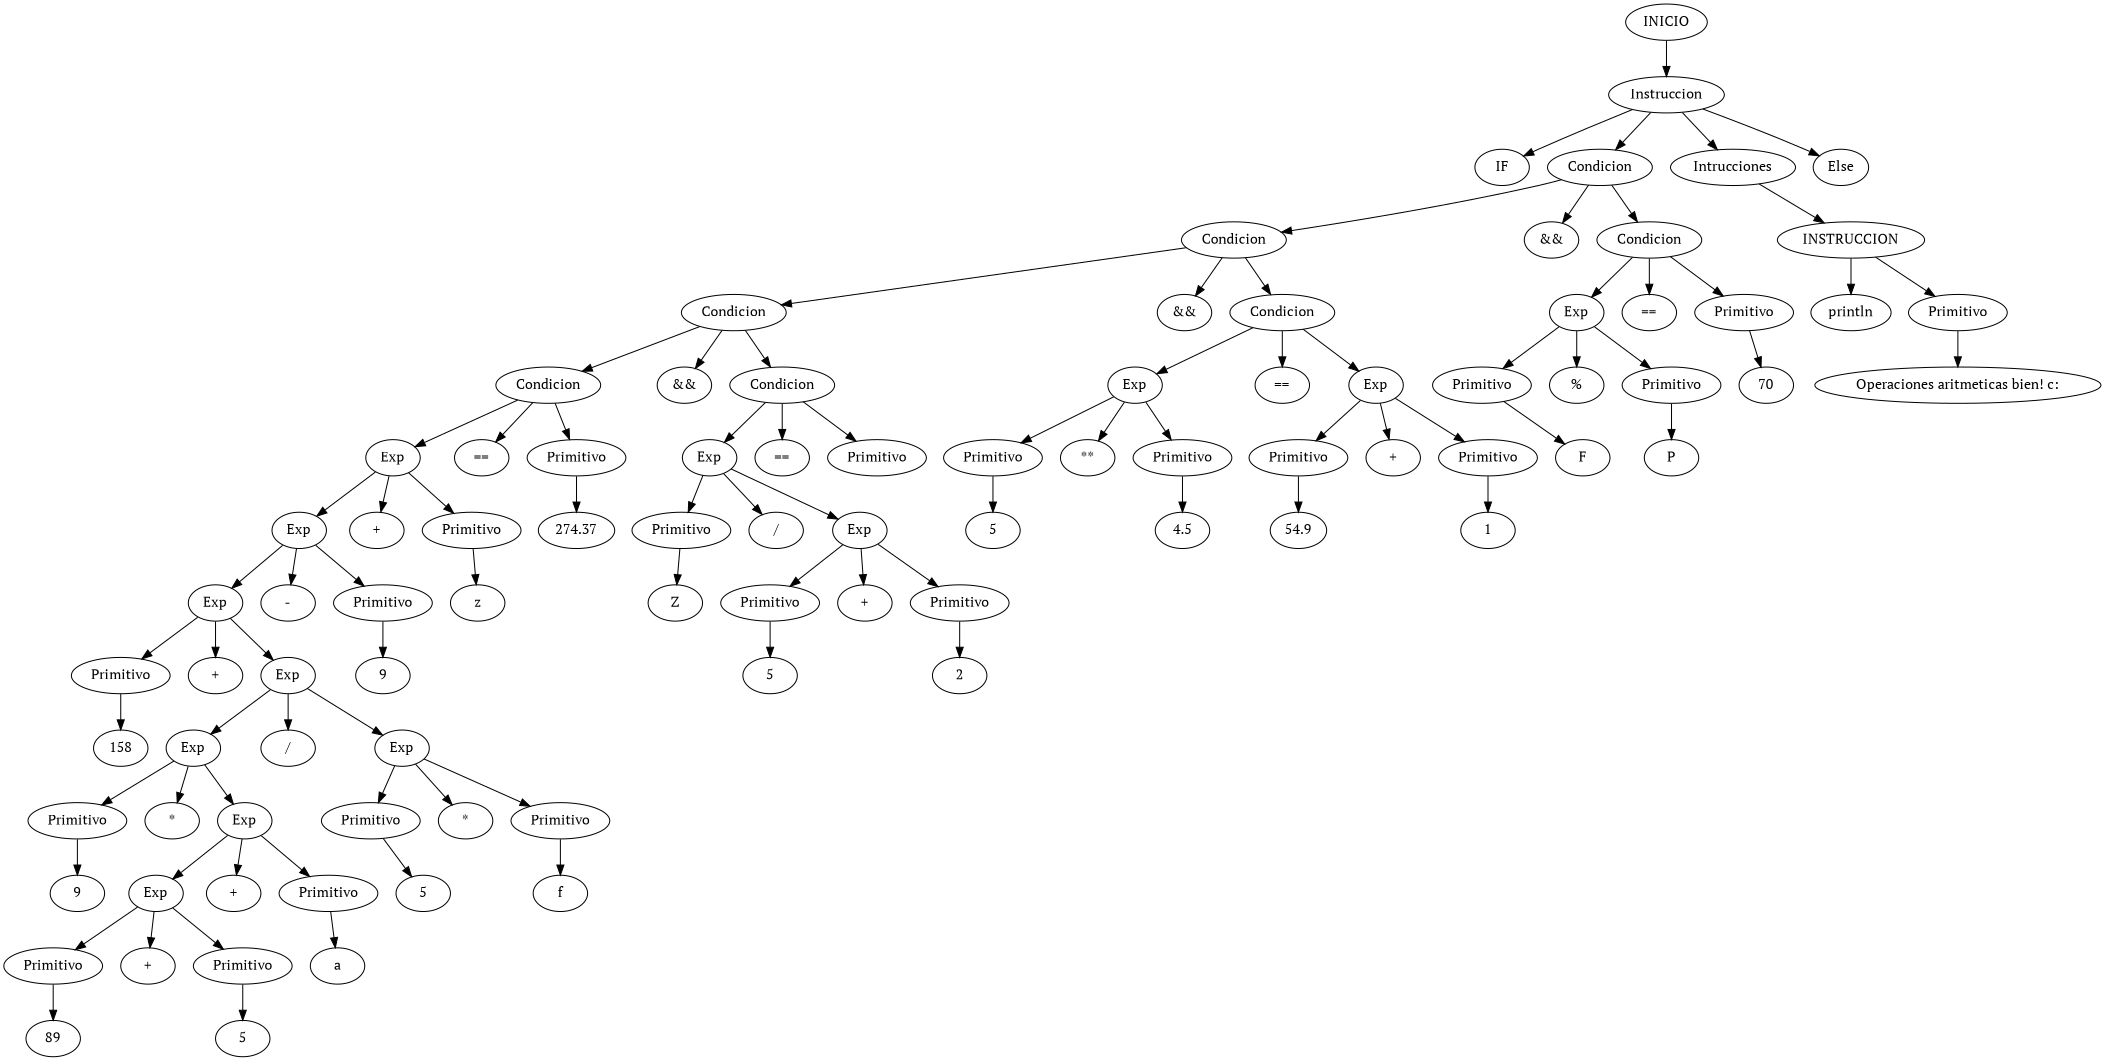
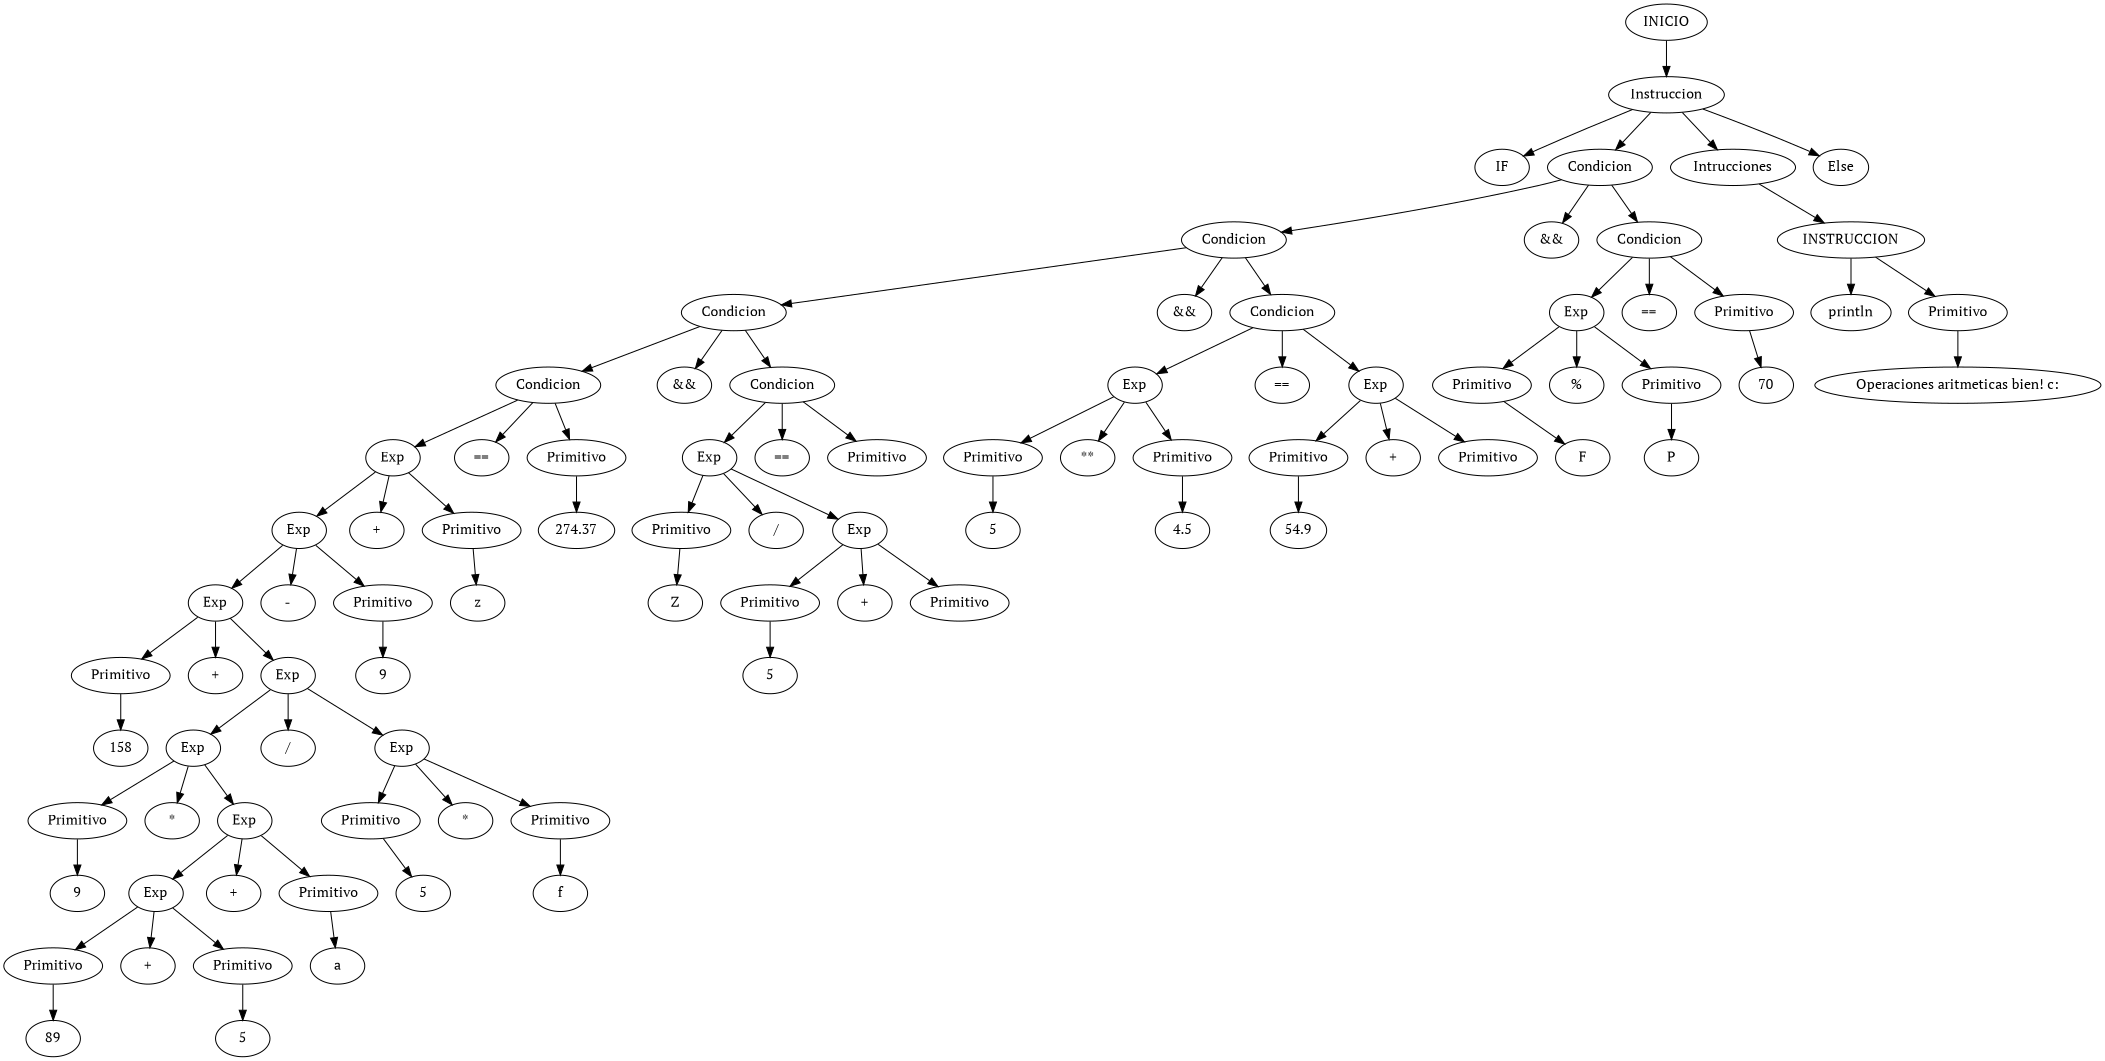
  digraph {
    fontname="PT Serif"
    node [fontname="PT Serif"]
    edge [fontname="PT Serif"]
    n1 [label=INICIO]
    n2 [label=Instruccion]
    n3 [label=IF]
    n4 [label=Condicion]
    n5 [label=Intrucciones]
    n6 [label=Else]
    n7 [label=Condicion]
    n8 [label="&&"]
    n9 [label=Condicion]
    n10 [label=INSTRUCCION]
    n11 [label=Condicion]
    n12 [label="&&"]
    n13 [label=Condicion]
    n14 [label=Exp]
    n15 [label="=="]
    n16 [label=Primitivo]
    n17 [label=Condicion]
    n18 [label="&&"]
    n19 [label=Condicion]
    n20 [label=Exp]
    n21 [label="=="]
    n22 [label=Exp]
    n23 [label=Exp]
    n24 [label="=="]
    n25 [label=Primitivo]
    n26 [label=Exp]
    n27 [label="=="]
    n28 [label=Primitivo]
    n29 [label=Exp]
    n30 [label="+"]
    n31 [label=Primitivo]
    n32 [label=274.37]
    n33 [label=Exp]
    n34 [label="-"]
    n35 [label=Primitivo]
    n36 [label=z]
    n37 [label=Primitivo]
    n38 [label="+"]
    n39 [label=Exp]
    n40 [label=9]
    n41 [label=158]
    n42 [label=Exp]
    n43 [label="/"]
    n44 [label=Exp]
    n45 [label=Primitivo]
    n46 [label="*"]
    n47 [label=Exp]
    n48 [label=Primitivo]
    n49 [label="*"]
    n50 [label=Primitivo]
    n51 [label=9]
    n52 [label=Exp]
    n53 [label="+"]
    n54 [label=Primitivo]
    n55 [label=Primitivo]
    n56 [label="+"]
    n57 [label=Primitivo]
    n58 [label=a]
    n59 [label=89]
    n60 [label=5]
    n61 [label=5]
    n62 [label=f]
    n63 [label=Primitivo]
    n64 [label="/"]
    n65 [label=Exp]
    n66 [label=Z]
    n67 [label=Primitivo]
    n68 [label="+"]
    n69 [label=Primitivo]
    n70 [label=5]
-   n71 [label=2]
    n72 [label=Primitivo]
    n73 [label="**"]
    n74 [label=Primitivo]
    n75 [label=Primitivo]
    n76 [label="+"]
    n77 [label=Primitivo]
    n78 [label=5]
    n79 [label=4.5]
    n80 [label=54.9]
-   n81 [label=1]
    n82 [label=Primitivo]
    n83 [label="%"]
    n84 [label=Primitivo]
    n85 [label=70]
    n86 [label=F]
    n87 [label=P]
    n88 [label=println]
    n89 [label=Primitivo]
    n90 [label="Operaciones aritmeticas bien! c:"]
    n1 -> n2
    n2 -> n3
    n2 -> n4
    n2 -> n5
    n2 -> n6
    n4 -> n7
    n4 -> n8
    n4 -> n9
    n5 -> n10
    n7 -> n11
    n7 -> n12
    n7 -> n13
    n9 -> n14
    n9 -> n15
    n9 -> n16
    n10 -> n88
    n10 -> n89
    n11 -> n17
    n11 -> n18
    n11 -> n19
    n13 -> n20
    n13 -> n21
    n13 -> n22
    n14 -> n82
    n14 -> n83
    n14 -> n84
    n16 -> n85
    n17 -> n23
    n17 -> n24
    n17 -> n25
    n19 -> n26
    n19 -> n27
    n19 -> n28
    n20 -> n72
    n20 -> n73
    n20 -> n74
    n22 -> n75
    n22 -> n76
    n22 -> n77
    n23 -> n29
    n23 -> n30
    n23 -> n31
    n25 -> n32
    n26 -> n63
    n26 -> n64
    n26 -> n65
    n29 -> n33
    n29 -> n34
    n29 -> n35
    n31 -> n36
    n33 -> n37
    n33 -> n38
    n33 -> n39
    n35 -> n40
    n37 -> n41
    n39 -> n42
    n39 -> n43
    n39 -> n44
    n42 -> n45
    n42 -> n46
    n42 -> n47
    n44 -> n48
    n44 -> n49
    n44 -> n50
    n45 -> n51
    n47 -> n52
    n47 -> n53
    n47 -> n54
    n48 -> n61
    n50 -> n62
    n52 -> n55
    n52 -> n56
    n52 -> n57
    n54 -> n58
    n55 -> n59
    n57 -> n60
    n63 -> n66
    n65 -> n67
    n65 -> n68
    n65 -> n69
    n67 -> n70
-   n69 -> n71
    n72 -> n78
    n74 -> n79
    n75 -> n80
-   n77 -> n81
    n82 -> n86
    n84 -> n87
    n89 -> n90
  }
